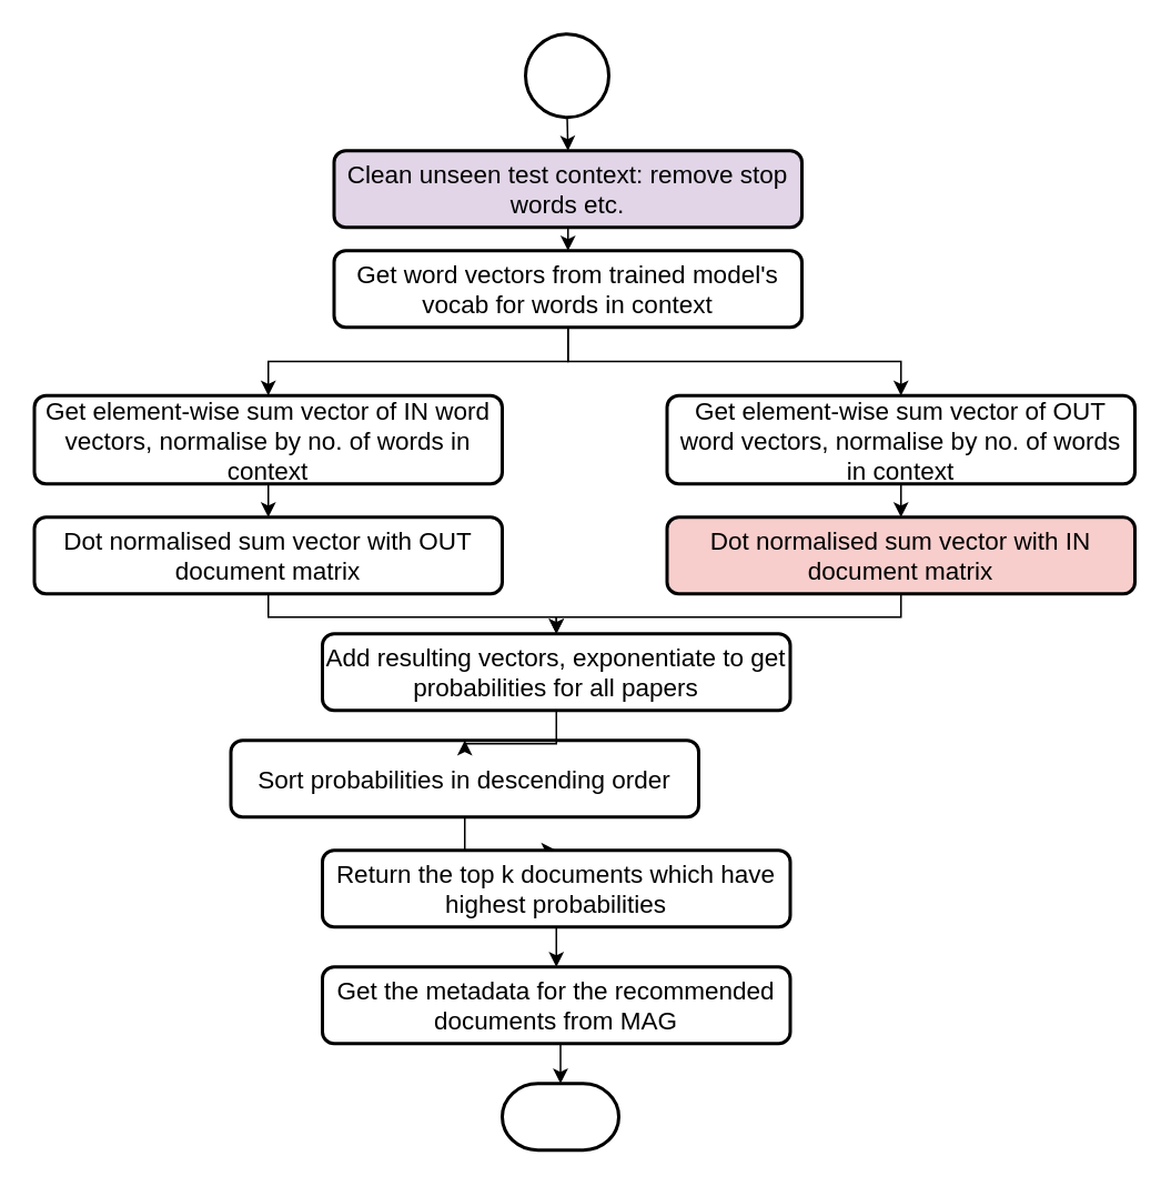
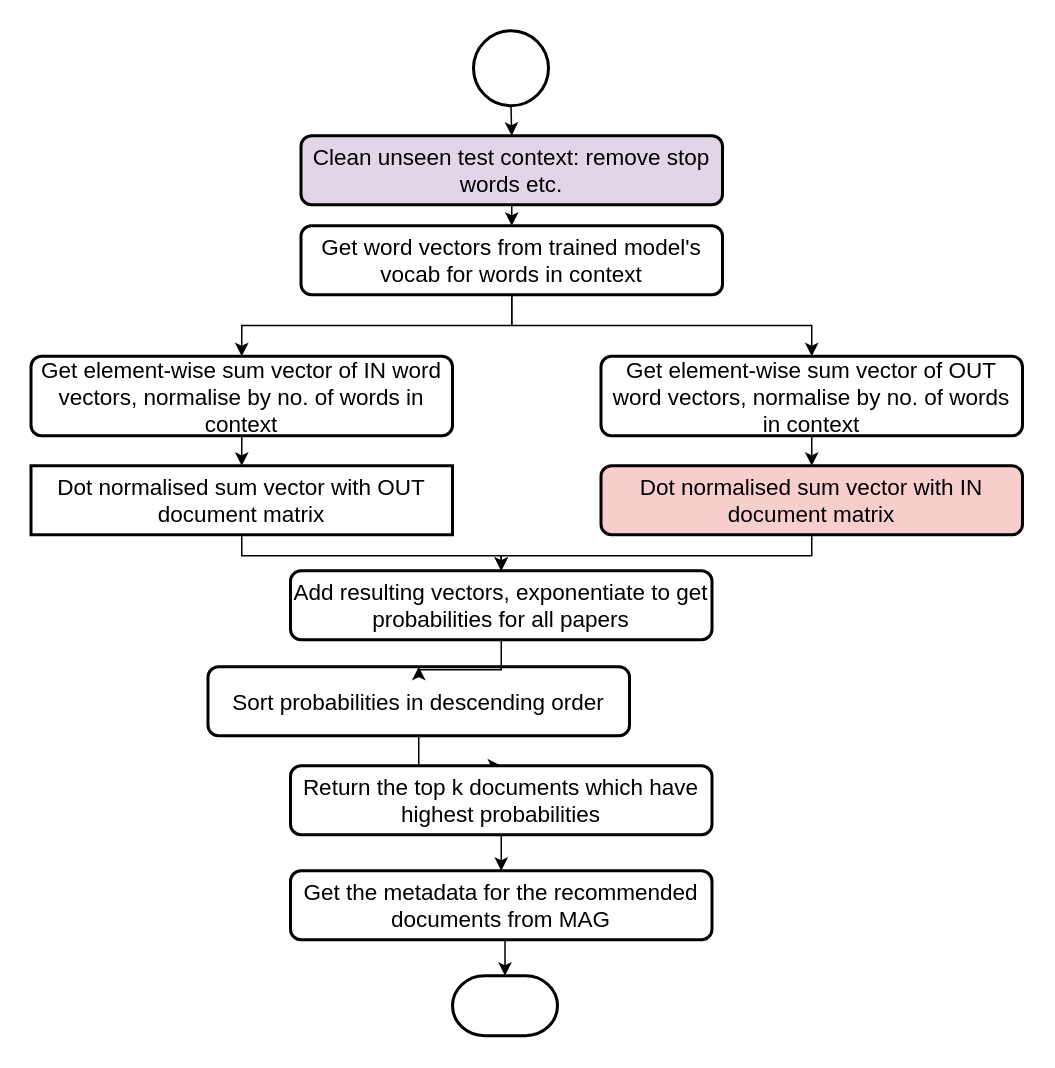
  <mxCell id="0" />
  <mxCell id="1" parent="0" />
  <mxCell id="2" style="edgeStyle=orthogonalEdgeStyle;rounded=0;orthogonalLoop=1;jettySize=auto;html=1;exitX=0.5;exitY=1;exitDx=0;exitDy=0;entryX=0.5;entryY=0;entryDx=0;entryDy=0;fontSize=15;" edge="1" parent="1" source="3" target="25"><mxGeometry relative="1" as="geometry"><Array as="points"><mxPoint x="161" y="370" /><mxPoint x="334" y="370" /></Array></mxGeometry></mxCell>
- <mxCell id="3" value="Dot normalised sum vector with OUT document matrix" style="rounded=1;whiteSpace=wrap;html=1;absoluteArcSize=1;arcSize=14;strokeWidth=2;fontSize=15;" parent="1" vertex="1"><mxGeometry x="20" y="310" width="281" height="46" as="geometry" /></mxCell>
+ <mxCell id="3" value="Dot normalised sum vector with OUT document matrix" style="whiteSpace=wrap;html=1;absoluteArcSize=1;arcSize=14;strokeWidth=2;fontSize=15;rounded=0;" parent="1" vertex="1"><mxGeometry x="20" y="310" width="281" height="46" as="geometry" /></mxCell>
  <mxCell id="4" value="" style="edgeStyle=orthogonalEdgeStyle;rounded=0;orthogonalLoop=1;jettySize=auto;html=1;fontSize=15;" parent="1" source="5" target="16" edge="1"><mxGeometry relative="1" as="geometry" /></mxCell>
  <mxCell id="5" value="Sort probabilities in descending order" style="rounded=1;whiteSpace=wrap;html=1;absoluteArcSize=1;arcSize=14;strokeWidth=2;fontSize=15;" parent="1" vertex="1"><mxGeometry x="138" y="444" width="281" height="46" as="geometry" /></mxCell>
  <mxCell id="6" style="edgeStyle=orthogonalEdgeStyle;rounded=0;orthogonalLoop=1;jettySize=auto;html=1;exitX=0.5;exitY=1;exitDx=0;exitDy=0;exitPerimeter=0;entryX=0.5;entryY=0;entryDx=0;entryDy=0;fontSize=15;" edge="1" parent="1" source="7" target="9"><mxGeometry relative="1" as="geometry" /></mxCell>
  <mxCell id="7" value="" style="strokeWidth=2;html=1;shape=mxgraph.flowchart.start_2;whiteSpace=wrap;" parent="1" vertex="1"><mxGeometry x="315" y="20" width="50" height="50" as="geometry" /></mxCell>
  <mxCell id="8" style="edgeStyle=orthogonalEdgeStyle;rounded=0;orthogonalLoop=1;jettySize=auto;html=1;exitX=0.5;exitY=1;exitDx=0;exitDy=0;entryX=0.5;entryY=0;entryDx=0;entryDy=0;fontSize=15;" parent="1" source="9" target="12" edge="1"><mxGeometry relative="1" as="geometry" /></mxCell>
  <mxCell id="9" value="Clean unseen test context: remove stop words etc.&lt;br style=&quot;font-size: 15px;&quot;&gt;" style="rounded=1;whiteSpace=wrap;html=1;absoluteArcSize=1;arcSize=14;strokeWidth=2;fontSize=15;fillColor=#e1d5e7;" parent="1" vertex="1"><mxGeometry x="200" y="90" width="281" height="46" as="geometry" /></mxCell>
  <mxCell id="10" style="edgeStyle=orthogonalEdgeStyle;rounded=0;orthogonalLoop=1;jettySize=auto;html=1;exitX=0.5;exitY=1;exitDx=0;exitDy=0;entryX=0.5;entryY=0;entryDx=0;entryDy=0;fontSize=15;" parent="1" source="12" target="14" edge="1"><mxGeometry relative="1" as="geometry" /></mxCell>
  <mxCell id="11" style="edgeStyle=orthogonalEdgeStyle;rounded=0;orthogonalLoop=1;jettySize=auto;html=1;entryX=0.5;entryY=0;entryDx=0;entryDy=0;fontSize=15;" parent="1" source="12" target="21" edge="1"><mxGeometry relative="1" as="geometry" /></mxCell>
  <mxCell id="12" value="Get word vectors from trained model's vocab for words in context&lt;br style=&quot;font-size: 15px;&quot;&gt;" style="rounded=1;whiteSpace=wrap;html=1;absoluteArcSize=1;arcSize=14;strokeWidth=2;fontSize=15;" parent="1" vertex="1"><mxGeometry x="200" y="150" width="281" height="46" as="geometry" /></mxCell>
  <mxCell id="13" style="edgeStyle=orthogonalEdgeStyle;rounded=0;orthogonalLoop=1;jettySize=auto;html=1;exitX=0.5;exitY=1;exitDx=0;exitDy=0;entryX=0.5;entryY=0;entryDx=0;entryDy=0;fontSize=15;" parent="1" source="14" target="3" edge="1"><mxGeometry relative="1" as="geometry" /></mxCell>
  <mxCell id="14" value="Get element-wise sum vector of IN word vectors, normalise by no. of words in context" style="rounded=1;whiteSpace=wrap;html=1;absoluteArcSize=1;arcSize=14;strokeWidth=2;fontSize=15;" parent="1" vertex="1"><mxGeometry x="20" y="237" width="281" height="53" as="geometry" /></mxCell>
  <mxCell id="15" value="" style="edgeStyle=orthogonalEdgeStyle;rounded=0;orthogonalLoop=1;jettySize=auto;html=1;fontSize=15;" parent="1" source="16" target="19" edge="1"><mxGeometry relative="1" as="geometry" /></mxCell>
  <mxCell id="16" value="Return the top k documents which have highest probabilities" style="rounded=1;whiteSpace=wrap;html=1;absoluteArcSize=1;arcSize=14;strokeWidth=2;fontSize=15;" parent="1" vertex="1"><mxGeometry x="193" y="510" width="281" height="46" as="geometry" /></mxCell>
  <mxCell id="17" value="" style="strokeWidth=2;html=1;shape=mxgraph.flowchart.terminator;whiteSpace=wrap;fontSize=15;" parent="1" vertex="1"><mxGeometry x="301" y="650" width="70" height="40" as="geometry" /></mxCell>
  <mxCell id="18" style="edgeStyle=orthogonalEdgeStyle;rounded=0;orthogonalLoop=1;jettySize=auto;html=1;exitX=0.5;exitY=1;exitDx=0;exitDy=0;entryX=0.5;entryY=0;entryDx=0;entryDy=0;entryPerimeter=0;fontSize=15;" edge="1" parent="1" source="19" target="17"><mxGeometry relative="1" as="geometry" /></mxCell>
  <mxCell id="19" value="Get the metadata for the recommended documents from MAG" style="rounded=1;whiteSpace=wrap;html=1;absoluteArcSize=1;arcSize=14;strokeWidth=2;fontSize=15;" parent="1" vertex="1"><mxGeometry x="193" y="580" width="281" height="46" as="geometry" /></mxCell>
  <mxCell id="20" style="edgeStyle=orthogonalEdgeStyle;rounded=0;orthogonalLoop=1;jettySize=auto;html=1;exitX=0.5;exitY=1;exitDx=0;exitDy=0;entryX=0.5;entryY=0;entryDx=0;entryDy=0;fontSize=15;" parent="1" source="21" target="23" edge="1"><mxGeometry relative="1" as="geometry" /></mxCell>
  <mxCell id="21" value="Get element-wise sum vector of OUT word vectors, normalise by no. of words in context" style="rounded=1;whiteSpace=wrap;html=1;absoluteArcSize=1;arcSize=14;strokeWidth=2;fontSize=15;" parent="1" vertex="1"><mxGeometry x="400" y="237" width="281" height="53" as="geometry" /></mxCell>
  <mxCell id="22" style="edgeStyle=orthogonalEdgeStyle;rounded=0;orthogonalLoop=1;jettySize=auto;html=1;exitX=0.5;exitY=1;exitDx=0;exitDy=0;entryX=0.5;entryY=0;entryDx=0;entryDy=0;fontSize=15;" parent="1" source="23" target="25" edge="1"><mxGeometry relative="1" as="geometry"><Array as="points"><mxPoint x="541" y="370" /><mxPoint x="334" y="370" /></Array></mxGeometry></mxCell>
  <mxCell id="23" value="Dot normalised sum vector with IN document matrix" style="rounded=1;whiteSpace=wrap;html=1;absoluteArcSize=1;arcSize=14;strokeWidth=2;fontSize=15;fillColor=#f8cecc;" parent="1" vertex="1"><mxGeometry x="400" y="310" width="281" height="46" as="geometry" /></mxCell>
  <mxCell id="24" style="edgeStyle=orthogonalEdgeStyle;rounded=0;orthogonalLoop=1;jettySize=auto;html=1;exitX=0.5;exitY=1;exitDx=0;exitDy=0;entryX=0.5;entryY=0;entryDx=0;entryDy=0;fontSize=15;" edge="1" parent="1" source="25" target="5"><mxGeometry relative="1" as="geometry" /></mxCell>
  <mxCell id="25" value="Add resulting vectors, exponentiate to get probabilities for all papers" style="rounded=1;whiteSpace=wrap;html=1;absoluteArcSize=1;arcSize=14;strokeWidth=2;fontSize=15;" parent="1" vertex="1"><mxGeometry x="193" y="380" width="281" height="46" as="geometry" /></mxCell>
